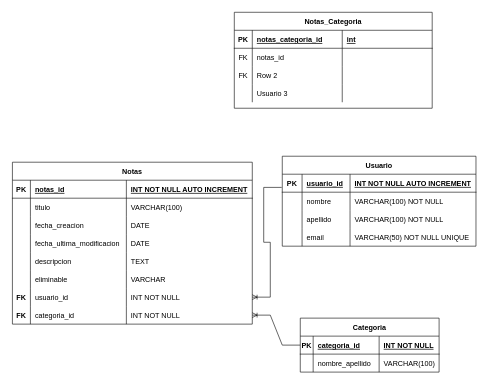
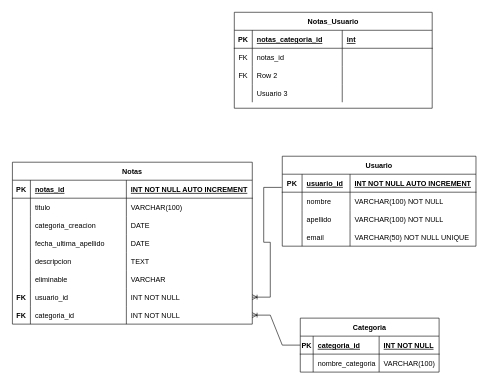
  <mxCell id="0" />
  <mxCell id="1" parent="0" />
  <mxCell id="2" value="Usuario" style="shape=table;startSize=30;container=1;collapsible=1;childLayout=tableLayout;fixedRows=1;rowLines=0;fontStyle=1;align=center;resizeLast=1;" vertex="1" parent="1"><mxGeometry x="470" y="260" width="323" height="150" as="geometry" /></mxCell>
  <mxCell id="3" value="" style="shape=tableRow;horizontal=0;startSize=0;swimlaneHead=0;swimlaneBody=0;fillColor=none;collapsible=0;dropTarget=0;points=[[0,0.5],[1,0.5]];portConstraint=eastwest;top=0;left=0;right=0;bottom=1;" vertex="1" parent="2"><mxGeometry y="30" width="323" height="30" as="geometry" /></mxCell>
  <mxCell id="4" value="PK" style="shape=partialRectangle;connectable=0;fillColor=none;top=0;left=0;bottom=0;right=0;fontStyle=1;overflow=hidden;" vertex="1" parent="3"><mxGeometry width="33" height="30" as="geometry"><mxRectangle width="33" height="30" as="alternateBounds" /></mxGeometry></mxCell>
  <mxCell id="5" value="usuario_id" style="shape=partialRectangle;connectable=0;fillColor=none;top=0;left=0;bottom=0;right=0;align=left;spacingLeft=6;fontStyle=5;overflow=hidden;" vertex="1" parent="3"><mxGeometry x="33" width="80" height="30" as="geometry"><mxRectangle width="80" height="30" as="alternateBounds" /></mxGeometry></mxCell>
  <mxCell id="6" value="INT NOT NULL AUTO INCREMENT" style="shape=partialRectangle;connectable=0;fillColor=none;top=0;left=0;bottom=0;right=0;align=left;spacingLeft=6;fontStyle=5;overflow=hidden;" vertex="1" parent="3"><mxGeometry x="113" width="210" height="30" as="geometry"><mxRectangle width="210" height="30" as="alternateBounds" /></mxGeometry></mxCell>
  <mxCell id="7" value="" style="shape=tableRow;horizontal=0;startSize=0;swimlaneHead=0;swimlaneBody=0;fillColor=none;collapsible=0;dropTarget=0;points=[[0,0.5],[1,0.5]];portConstraint=eastwest;top=0;left=0;right=0;bottom=0;" vertex="1" parent="2"><mxGeometry y="60" width="323" height="30" as="geometry" /></mxCell>
  <mxCell id="8" value="" style="shape=partialRectangle;connectable=0;fillColor=none;top=0;left=0;bottom=0;right=0;editable=1;overflow=hidden;" vertex="1" parent="7"><mxGeometry width="33" height="30" as="geometry"><mxRectangle width="33" height="30" as="alternateBounds" /></mxGeometry></mxCell>
  <mxCell id="9" value="nombre" style="shape=partialRectangle;connectable=0;fillColor=none;top=0;left=0;bottom=0;right=0;align=left;spacingLeft=6;overflow=hidden;" vertex="1" parent="7"><mxGeometry x="33" width="80" height="30" as="geometry"><mxRectangle width="80" height="30" as="alternateBounds" /></mxGeometry></mxCell>
  <mxCell id="10" value="VARCHAR(100) NOT NULL" style="shape=partialRectangle;connectable=0;fillColor=none;top=0;left=0;bottom=0;right=0;align=left;spacingLeft=6;overflow=hidden;" vertex="1" parent="7"><mxGeometry x="113" width="210" height="30" as="geometry"><mxRectangle width="210" height="30" as="alternateBounds" /></mxGeometry></mxCell>
  <mxCell id="11" style="shape=tableRow;horizontal=0;startSize=0;swimlaneHead=0;swimlaneBody=0;fillColor=none;collapsible=0;dropTarget=0;points=[[0,0.5],[1,0.5]];portConstraint=eastwest;top=0;left=0;right=0;bottom=0;" vertex="1" parent="2"><mxGeometry y="90" width="323" height="30" as="geometry" /></mxCell>
  <mxCell id="12" style="shape=partialRectangle;connectable=0;fillColor=none;top=0;left=0;bottom=0;right=0;editable=1;overflow=hidden;" vertex="1" parent="11"><mxGeometry width="33" height="30" as="geometry"><mxRectangle width="33" height="30" as="alternateBounds" /></mxGeometry></mxCell>
  <mxCell id="13" value="apellido" style="shape=partialRectangle;connectable=0;fillColor=none;top=0;left=0;bottom=0;right=0;align=left;spacingLeft=6;overflow=hidden;" vertex="1" parent="11"><mxGeometry x="33" width="80" height="30" as="geometry"><mxRectangle width="80" height="30" as="alternateBounds" /></mxGeometry></mxCell>
  <mxCell id="14" value="VARCHAR(100) NOT NULL" style="shape=partialRectangle;connectable=0;fillColor=none;top=0;left=0;bottom=0;right=0;align=left;spacingLeft=6;overflow=hidden;" vertex="1" parent="11"><mxGeometry x="113" width="210" height="30" as="geometry"><mxRectangle width="210" height="30" as="alternateBounds" /></mxGeometry></mxCell>
  <mxCell id="15" value="" style="shape=tableRow;horizontal=0;startSize=0;swimlaneHead=0;swimlaneBody=0;fillColor=none;collapsible=0;dropTarget=0;points=[[0,0.5],[1,0.5]];portConstraint=eastwest;top=0;left=0;right=0;bottom=0;" vertex="1" parent="2"><mxGeometry y="120" width="323" height="30" as="geometry" /></mxCell>
  <mxCell id="16" value="" style="shape=partialRectangle;connectable=0;fillColor=none;top=0;left=0;bottom=0;right=0;editable=1;overflow=hidden;" vertex="1" parent="15"><mxGeometry width="33" height="30" as="geometry"><mxRectangle width="33" height="30" as="alternateBounds" /></mxGeometry></mxCell>
  <mxCell id="17" value="email" style="shape=partialRectangle;connectable=0;fillColor=none;top=0;left=0;bottom=0;right=0;align=left;spacingLeft=6;overflow=hidden;" vertex="1" parent="15"><mxGeometry x="33" width="80" height="30" as="geometry"><mxRectangle width="80" height="30" as="alternateBounds" /></mxGeometry></mxCell>
  <mxCell id="18" value="VARCHAR(50) NOT NULL UNIQUE" style="shape=partialRectangle;connectable=0;fillColor=none;top=0;left=0;bottom=0;right=0;align=left;spacingLeft=6;overflow=hidden;" vertex="1" parent="15"><mxGeometry x="113" width="210" height="30" as="geometry"><mxRectangle width="210" height="30" as="alternateBounds" /></mxGeometry></mxCell>
  <mxCell id="19" value="Notas" style="shape=table;startSize=30;container=1;collapsible=1;childLayout=tableLayout;fixedRows=1;rowLines=0;fontStyle=1;align=center;resizeLast=1;" vertex="1" parent="1"><mxGeometry x="20" y="270" width="400" height="270" as="geometry" /></mxCell>
  <mxCell id="20" value="" style="shape=tableRow;horizontal=0;startSize=0;swimlaneHead=0;swimlaneBody=0;fillColor=none;collapsible=0;dropTarget=0;points=[[0,0.5],[1,0.5]];portConstraint=eastwest;top=0;left=0;right=0;bottom=1;" vertex="1" parent="19"><mxGeometry y="30" width="400" height="30" as="geometry" /></mxCell>
  <mxCell id="21" value="PK" style="shape=partialRectangle;connectable=0;fillColor=none;top=0;left=0;bottom=0;right=0;fontStyle=1;overflow=hidden;" vertex="1" parent="20"><mxGeometry width="30" height="30" as="geometry"><mxRectangle width="30" height="30" as="alternateBounds" /></mxGeometry></mxCell>
  <mxCell id="22" value="notas_id" style="shape=partialRectangle;connectable=0;fillColor=none;top=0;left=0;bottom=0;right=0;align=left;spacingLeft=6;fontStyle=5;overflow=hidden;" vertex="1" parent="20"><mxGeometry x="30" width="160" height="30" as="geometry"><mxRectangle width="160" height="30" as="alternateBounds" /></mxGeometry></mxCell>
  <mxCell id="23" value="INT NOT NULL AUTO INCREMENT" style="shape=partialRectangle;connectable=0;fillColor=none;top=0;left=0;bottom=0;right=0;align=left;spacingLeft=6;fontStyle=5;overflow=hidden;" vertex="1" parent="20"><mxGeometry x="190" width="210" height="30" as="geometry"><mxRectangle width="210" height="30" as="alternateBounds" /></mxGeometry></mxCell>
  <mxCell id="24" style="shape=tableRow;horizontal=0;startSize=0;swimlaneHead=0;swimlaneBody=0;fillColor=none;collapsible=0;dropTarget=0;points=[[0,0.5],[1,0.5]];portConstraint=eastwest;top=0;left=0;right=0;bottom=0;" vertex="1" parent="19"><mxGeometry y="60" width="400" height="30" as="geometry" /></mxCell>
  <mxCell id="25" style="shape=partialRectangle;connectable=0;fillColor=none;top=0;left=0;bottom=0;right=0;editable=1;overflow=hidden;" vertex="1" parent="24"><mxGeometry width="30" height="30" as="geometry"><mxRectangle width="30" height="30" as="alternateBounds" /></mxGeometry></mxCell>
  <mxCell id="26" value="titulo" style="shape=partialRectangle;connectable=0;fillColor=none;top=0;left=0;bottom=0;right=0;align=left;spacingLeft=6;overflow=hidden;" vertex="1" parent="24"><mxGeometry x="30" width="160" height="30" as="geometry"><mxRectangle width="160" height="30" as="alternateBounds" /></mxGeometry></mxCell>
  <mxCell id="27" value="VARCHAR(100)" style="shape=partialRectangle;connectable=0;fillColor=none;top=0;left=0;bottom=0;right=0;align=left;spacingLeft=6;overflow=hidden;" vertex="1" parent="24"><mxGeometry x="190" width="210" height="30" as="geometry"><mxRectangle width="210" height="30" as="alternateBounds" /></mxGeometry></mxCell>
  <mxCell id="28" value="" style="shape=tableRow;horizontal=0;startSize=0;swimlaneHead=0;swimlaneBody=0;fillColor=none;collapsible=0;dropTarget=0;points=[[0,0.5],[1,0.5]];portConstraint=eastwest;top=0;left=0;right=0;bottom=0;" vertex="1" parent="19"><mxGeometry y="90" width="400" height="30" as="geometry" /></mxCell>
  <mxCell id="29" value="" style="shape=partialRectangle;connectable=0;fillColor=none;top=0;left=0;bottom=0;right=0;editable=1;overflow=hidden;" vertex="1" parent="28"><mxGeometry width="30" height="30" as="geometry"><mxRectangle width="30" height="30" as="alternateBounds" /></mxGeometry></mxCell>
- <mxCell id="30" value="fecha_creacion" style="shape=partialRectangle;connectable=0;fillColor=none;top=0;left=0;bottom=0;right=0;align=left;spacingLeft=6;overflow=hidden;" vertex="1" parent="28"><mxGeometry x="30" width="160" height="30" as="geometry"><mxRectangle width="160" height="30" as="alternateBounds" /></mxGeometry></mxCell>
+ <mxCell id="30" value="categoria_creacion" style="shape=partialRectangle;connectable=0;fillColor=none;top=0;left=0;bottom=0;right=0;align=left;spacingLeft=6;overflow=hidden;" vertex="1" parent="28"><mxGeometry x="30" width="160" height="30" as="geometry"><mxRectangle width="160" height="30" as="alternateBounds" /></mxGeometry></mxCell>
  <mxCell id="31" value="DATE" style="shape=partialRectangle;connectable=0;fillColor=none;top=0;left=0;bottom=0;right=0;align=left;spacingLeft=6;overflow=hidden;" vertex="1" parent="28"><mxGeometry x="190" width="210" height="30" as="geometry"><mxRectangle width="210" height="30" as="alternateBounds" /></mxGeometry></mxCell>
  <mxCell id="32" value="" style="shape=tableRow;horizontal=0;startSize=0;swimlaneHead=0;swimlaneBody=0;fillColor=none;collapsible=0;dropTarget=0;points=[[0,0.5],[1,0.5]];portConstraint=eastwest;top=0;left=0;right=0;bottom=0;" vertex="1" parent="19"><mxGeometry y="120" width="400" height="30" as="geometry" /></mxCell>
  <mxCell id="33" value="" style="shape=partialRectangle;connectable=0;fillColor=none;top=0;left=0;bottom=0;right=0;editable=1;overflow=hidden;" vertex="1" parent="32"><mxGeometry width="30" height="30" as="geometry"><mxRectangle width="30" height="30" as="alternateBounds" /></mxGeometry></mxCell>
- <mxCell id="34" value="fecha_ultima_modificacion" style="shape=partialRectangle;connectable=0;fillColor=none;top=0;left=0;bottom=0;right=0;align=left;spacingLeft=6;overflow=hidden;" vertex="1" parent="32"><mxGeometry x="30" width="160" height="30" as="geometry"><mxRectangle width="160" height="30" as="alternateBounds" /></mxGeometry></mxCell>
+ <mxCell id="34" value="fecha_ultima_apellido" style="shape=partialRectangle;connectable=0;fillColor=none;top=0;left=0;bottom=0;right=0;align=left;spacingLeft=6;overflow=hidden;" vertex="1" parent="32"><mxGeometry x="30" width="160" height="30" as="geometry"><mxRectangle width="160" height="30" as="alternateBounds" /></mxGeometry></mxCell>
  <mxCell id="35" value="DATE" style="shape=partialRectangle;connectable=0;fillColor=none;top=0;left=0;bottom=0;right=0;align=left;spacingLeft=6;overflow=hidden;" vertex="1" parent="32"><mxGeometry x="190" width="210" height="30" as="geometry"><mxRectangle width="210" height="30" as="alternateBounds" /></mxGeometry></mxCell>
  <mxCell id="36" style="shape=tableRow;horizontal=0;startSize=0;swimlaneHead=0;swimlaneBody=0;fillColor=none;collapsible=0;dropTarget=0;points=[[0,0.5],[1,0.5]];portConstraint=eastwest;top=0;left=0;right=0;bottom=0;" vertex="1" parent="19"><mxGeometry y="150" width="400" height="30" as="geometry" /></mxCell>
  <mxCell id="37" style="shape=partialRectangle;connectable=0;fillColor=none;top=0;left=0;bottom=0;right=0;editable=1;overflow=hidden;" vertex="1" parent="36"><mxGeometry width="30" height="30" as="geometry"><mxRectangle width="30" height="30" as="alternateBounds" /></mxGeometry></mxCell>
  <mxCell id="38" value="descripcion" style="shape=partialRectangle;connectable=0;fillColor=none;top=0;left=0;bottom=0;right=0;align=left;spacingLeft=6;overflow=hidden;" vertex="1" parent="36"><mxGeometry x="30" width="160" height="30" as="geometry"><mxRectangle width="160" height="30" as="alternateBounds" /></mxGeometry></mxCell>
  <mxCell id="39" value="TEXT" style="shape=partialRectangle;connectable=0;fillColor=none;top=0;left=0;bottom=0;right=0;align=left;spacingLeft=6;overflow=hidden;" vertex="1" parent="36"><mxGeometry x="190" width="210" height="30" as="geometry"><mxRectangle width="210" height="30" as="alternateBounds" /></mxGeometry></mxCell>
  <mxCell id="40" style="shape=tableRow;horizontal=0;startSize=0;swimlaneHead=0;swimlaneBody=0;fillColor=none;collapsible=0;dropTarget=0;points=[[0,0.5],[1,0.5]];portConstraint=eastwest;top=0;left=0;right=0;bottom=0;" vertex="1" parent="19"><mxGeometry y="180" width="400" height="30" as="geometry" /></mxCell>
  <mxCell id="41" style="shape=partialRectangle;connectable=0;fillColor=none;top=0;left=0;bottom=0;right=0;editable=1;overflow=hidden;fontStyle=1" vertex="1" parent="40"><mxGeometry width="30" height="30" as="geometry"><mxRectangle width="30" height="30" as="alternateBounds" /></mxGeometry></mxCell>
  <mxCell id="42" value="eliminable" style="shape=partialRectangle;connectable=0;fillColor=none;top=0;left=0;bottom=0;right=0;align=left;spacingLeft=6;overflow=hidden;" vertex="1" parent="40"><mxGeometry x="30" width="160" height="30" as="geometry"><mxRectangle width="160" height="30" as="alternateBounds" /></mxGeometry></mxCell>
  <mxCell id="43" value="VARCHAR" style="shape=partialRectangle;connectable=0;fillColor=none;top=0;left=0;bottom=0;right=0;align=left;spacingLeft=6;overflow=hidden;" vertex="1" parent="40"><mxGeometry x="190" width="210" height="30" as="geometry"><mxRectangle width="210" height="30" as="alternateBounds" /></mxGeometry></mxCell>
  <mxCell id="44" style="shape=tableRow;horizontal=0;startSize=0;swimlaneHead=0;swimlaneBody=0;fillColor=none;collapsible=0;dropTarget=0;points=[[0,0.5],[1,0.5]];portConstraint=eastwest;top=0;left=0;right=0;bottom=0;" vertex="1" parent="19"><mxGeometry y="210" width="400" height="30" as="geometry" /></mxCell>
  <mxCell id="45" value="FK" style="shape=partialRectangle;connectable=0;fillColor=none;top=0;left=0;bottom=0;right=0;editable=1;overflow=hidden;fontStyle=1" vertex="1" parent="44"><mxGeometry width="30" height="30" as="geometry"><mxRectangle width="30" height="30" as="alternateBounds" /></mxGeometry></mxCell>
  <mxCell id="46" value="usuario_id" style="shape=partialRectangle;connectable=0;fillColor=none;top=0;left=0;bottom=0;right=0;align=left;spacingLeft=6;overflow=hidden;" vertex="1" parent="44"><mxGeometry x="30" width="160" height="30" as="geometry"><mxRectangle width="160" height="30" as="alternateBounds" /></mxGeometry></mxCell>
  <mxCell id="47" value="INT NOT NULL" style="shape=partialRectangle;connectable=0;fillColor=none;top=0;left=0;bottom=0;right=0;align=left;spacingLeft=6;overflow=hidden;" vertex="1" parent="44"><mxGeometry x="190" width="210" height="30" as="geometry"><mxRectangle width="210" height="30" as="alternateBounds" /></mxGeometry></mxCell>
  <mxCell id="48" style="shape=tableRow;horizontal=0;startSize=0;swimlaneHead=0;swimlaneBody=0;fillColor=none;collapsible=0;dropTarget=0;points=[[0,0.5],[1,0.5]];portConstraint=eastwest;top=0;left=0;right=0;bottom=0;" vertex="1" parent="19"><mxGeometry y="240" width="400" height="30" as="geometry" /></mxCell>
  <mxCell id="49" value="FK" style="shape=partialRectangle;connectable=0;fillColor=none;top=0;left=0;bottom=0;right=0;editable=1;overflow=hidden;fontStyle=1" vertex="1" parent="48"><mxGeometry width="30" height="30" as="geometry"><mxRectangle width="30" height="30" as="alternateBounds" /></mxGeometry></mxCell>
  <mxCell id="50" value="categoria_id" style="shape=partialRectangle;connectable=0;fillColor=none;top=0;left=0;bottom=0;right=0;align=left;spacingLeft=6;overflow=hidden;" vertex="1" parent="48"><mxGeometry x="30" width="160" height="30" as="geometry"><mxRectangle width="160" height="30" as="alternateBounds" /></mxGeometry></mxCell>
  <mxCell id="51" value="INT NOT NULL" style="shape=partialRectangle;connectable=0;fillColor=none;top=0;left=0;bottom=0;right=0;align=left;spacingLeft=6;overflow=hidden;" vertex="1" parent="48"><mxGeometry x="190" width="210" height="30" as="geometry"><mxRectangle width="210" height="30" as="alternateBounds" /></mxGeometry></mxCell>
- <mxCell id="52" value="Notas_Categoria" style="shape=table;startSize=30;container=1;collapsible=1;childLayout=tableLayout;fixedRows=1;rowLines=0;fontStyle=1;align=center;resizeLast=1;" vertex="1" parent="1"><mxGeometry x="390" width="330" height="160" as="geometry" y="20" /></mxCell>
+ <mxCell id="52" value="Notas_Usuario" style="shape=table;startSize=30;container=1;collapsible=1;childLayout=tableLayout;fixedRows=1;rowLines=0;fontStyle=1;align=center;resizeLast=1;" vertex="1" parent="1"><mxGeometry x="390" width="330" height="160" as="geometry" y="20" /></mxCell>
  <mxCell id="53" value="" style="shape=tableRow;horizontal=0;startSize=0;swimlaneHead=0;swimlaneBody=0;fillColor=none;collapsible=0;dropTarget=0;points=[[0,0.5],[1,0.5]];portConstraint=eastwest;top=0;left=0;right=0;bottom=1;" vertex="1" parent="52"><mxGeometry y="30" width="330" height="30" as="geometry" /></mxCell>
  <mxCell id="54" value="PK" style="shape=partialRectangle;connectable=0;fillColor=none;top=0;left=0;bottom=0;right=0;fontStyle=1;overflow=hidden;" vertex="1" parent="53"><mxGeometry width="30" height="30" as="geometry"><mxRectangle width="30" height="30" as="alternateBounds" /></mxGeometry></mxCell>
  <mxCell id="55" value="notas_categoria_id" style="shape=partialRectangle;connectable=0;fillColor=none;top=0;left=0;bottom=0;right=0;align=left;spacingLeft=6;fontStyle=5;overflow=hidden;" vertex="1" parent="53"><mxGeometry x="30" width="150" height="30" as="geometry"><mxRectangle width="150" height="30" as="alternateBounds" /></mxGeometry></mxCell>
  <mxCell id="56" value="int" style="shape=partialRectangle;connectable=0;fillColor=none;top=0;left=0;bottom=0;right=0;align=left;spacingLeft=6;fontStyle=5;overflow=hidden;" vertex="1" parent="53"><mxGeometry x="180" width="150" height="30" as="geometry"><mxRectangle width="150" height="30" as="alternateBounds" /></mxGeometry></mxCell>
  <mxCell id="57" value="" style="shape=tableRow;horizontal=0;startSize=0;swimlaneHead=0;swimlaneBody=0;fillColor=none;collapsible=0;dropTarget=0;points=[[0,0.5],[1,0.5]];portConstraint=eastwest;top=0;left=0;right=0;bottom=0;" vertex="1" parent="52"><mxGeometry y="60" width="330" height="30" as="geometry" /></mxCell>
  <mxCell id="58" value="FK" style="shape=partialRectangle;connectable=0;fillColor=none;top=0;left=0;bottom=0;right=0;editable=1;overflow=hidden;" vertex="1" parent="57"><mxGeometry width="30" height="30" as="geometry"><mxRectangle width="30" height="30" as="alternateBounds" /></mxGeometry></mxCell>
  <mxCell id="59" value="notas_id" style="shape=partialRectangle;connectable=0;fillColor=none;top=0;left=0;bottom=0;right=0;align=left;spacingLeft=6;overflow=hidden;" vertex="1" parent="57"><mxGeometry x="30" width="150" height="30" as="geometry"><mxRectangle width="150" height="30" as="alternateBounds" /></mxGeometry></mxCell>
  <mxCell id="60" style="shape=partialRectangle;connectable=0;fillColor=none;top=0;left=0;bottom=0;right=0;align=left;spacingLeft=6;overflow=hidden;" vertex="1" parent="57"><mxGeometry x="180" width="150" height="30" as="geometry"><mxRectangle width="150" height="30" as="alternateBounds" /></mxGeometry></mxCell>
  <mxCell id="61" value="" style="shape=tableRow;horizontal=0;startSize=0;swimlaneHead=0;swimlaneBody=0;fillColor=none;collapsible=0;dropTarget=0;points=[[0,0.5],[1,0.5]];portConstraint=eastwest;top=0;left=0;right=0;bottom=0;" vertex="1" parent="52"><mxGeometry y="90" width="330" height="30" as="geometry" /></mxCell>
  <mxCell id="62" value="FK" style="shape=partialRectangle;connectable=0;fillColor=none;top=0;left=0;bottom=0;right=0;editable=1;overflow=hidden;" vertex="1" parent="61"><mxGeometry width="30" height="30" as="geometry"><mxRectangle width="30" height="30" as="alternateBounds" /></mxGeometry></mxCell>
  <mxCell id="63" value="Row 2" style="shape=partialRectangle;connectable=0;fillColor=none;top=0;left=0;bottom=0;right=0;align=left;spacingLeft=6;overflow=hidden;" vertex="1" parent="61"><mxGeometry x="30" width="150" height="30" as="geometry"><mxRectangle width="150" height="30" as="alternateBounds" /></mxGeometry></mxCell>
  <mxCell id="64" style="shape=partialRectangle;connectable=0;fillColor=none;top=0;left=0;bottom=0;right=0;align=left;spacingLeft=6;overflow=hidden;" vertex="1" parent="61"><mxGeometry x="180" width="150" height="30" as="geometry"><mxRectangle width="150" height="30" as="alternateBounds" /></mxGeometry></mxCell>
  <mxCell id="65" value="" style="shape=tableRow;horizontal=0;startSize=0;swimlaneHead=0;swimlaneBody=0;fillColor=none;collapsible=0;dropTarget=0;points=[[0,0.5],[1,0.5]];portConstraint=eastwest;top=0;left=0;right=0;bottom=0;" vertex="1" parent="52"><mxGeometry y="120" width="330" height="30" as="geometry" /></mxCell>
  <mxCell id="66" value="" style="shape=partialRectangle;connectable=0;fillColor=none;top=0;left=0;bottom=0;right=0;editable=1;overflow=hidden;" vertex="1" parent="65"><mxGeometry width="30" height="30" as="geometry"><mxRectangle width="30" height="30" as="alternateBounds" /></mxGeometry></mxCell>
  <mxCell id="67" value="Usuario 3" style="shape=partialRectangle;connectable=0;fillColor=none;top=0;left=0;bottom=0;right=0;align=left;spacingLeft=6;overflow=hidden;" vertex="1" parent="65"><mxGeometry x="30" width="150" height="30" as="geometry"><mxRectangle width="150" height="30" as="alternateBounds" /></mxGeometry></mxCell>
  <mxCell id="68" style="shape=partialRectangle;connectable=0;fillColor=none;top=0;left=0;bottom=0;right=0;align=left;spacingLeft=6;overflow=hidden;" vertex="1" parent="65"><mxGeometry x="180" width="150" height="30" as="geometry"><mxRectangle width="150" height="30" as="alternateBounds" /></mxGeometry></mxCell>
  <mxCell id="69" value="Categoria" style="shape=table;startSize=30;container=1;collapsible=1;childLayout=tableLayout;fixedRows=1;rowLines=0;fontStyle=1;align=center;resizeLast=1;" vertex="1" parent="1"><mxGeometry x="500" y="530" width="231.5" height="90" as="geometry" /></mxCell>
  <mxCell id="70" value="" style="shape=tableRow;horizontal=0;startSize=0;swimlaneHead=0;swimlaneBody=0;fillColor=none;collapsible=0;dropTarget=0;points=[[0,0.5],[1,0.5]];portConstraint=eastwest;top=0;left=0;right=0;bottom=1;" vertex="1" parent="69"><mxGeometry y="30" width="231.5" height="30" as="geometry" /></mxCell>
  <mxCell id="71" value="PK" style="shape=partialRectangle;connectable=0;fillColor=none;top=0;left=0;bottom=0;right=0;fontStyle=1;overflow=hidden;" vertex="1" parent="70"><mxGeometry width="21.5" height="30" as="geometry"><mxRectangle width="21.5" height="30" as="alternateBounds" /></mxGeometry></mxCell>
  <mxCell id="72" value="categoria_id" style="shape=partialRectangle;connectable=0;fillColor=none;top=0;left=0;bottom=0;right=0;align=left;spacingLeft=6;fontStyle=5;overflow=hidden;" vertex="1" parent="70"><mxGeometry x="21.5" width="110" height="30" as="geometry"><mxRectangle width="110" height="30" as="alternateBounds" /></mxGeometry></mxCell>
  <mxCell id="73" value="INT NOT NULL" style="shape=partialRectangle;connectable=0;fillColor=none;top=0;left=0;bottom=0;right=0;align=left;spacingLeft=6;fontStyle=5;overflow=hidden;" vertex="1" parent="70"><mxGeometry x="131.5" width="100" height="30" as="geometry"><mxRectangle width="100" height="30" as="alternateBounds" /></mxGeometry></mxCell>
  <mxCell id="74" value="" style="shape=tableRow;horizontal=0;startSize=0;swimlaneHead=0;swimlaneBody=0;fillColor=none;collapsible=0;dropTarget=0;points=[[0,0.5],[1,0.5]];portConstraint=eastwest;top=0;left=0;right=0;bottom=0;" vertex="1" parent="69"><mxGeometry y="60" width="231.5" height="30" as="geometry" /></mxCell>
  <mxCell id="75" value="" style="shape=partialRectangle;connectable=0;fillColor=none;top=0;left=0;bottom=0;right=0;editable=1;overflow=hidden;" vertex="1" parent="74"><mxGeometry width="21.5" height="30" as="geometry"><mxRectangle width="21.5" height="30" as="alternateBounds" /></mxGeometry></mxCell>
- <mxCell id="76" value="nombre_apellido" style="shape=partialRectangle;connectable=0;fillColor=none;top=0;left=0;bottom=0;right=0;align=left;spacingLeft=6;overflow=hidden;" vertex="1" parent="74"><mxGeometry x="21.5" width="110" height="30" as="geometry"><mxRectangle width="110" height="30" as="alternateBounds" /></mxGeometry></mxCell>
+ <mxCell id="76" value="nombre_categoria" style="shape=partialRectangle;connectable=0;fillColor=none;top=0;left=0;bottom=0;right=0;align=left;spacingLeft=6;overflow=hidden;" vertex="1" parent="74"><mxGeometry x="21.5" width="110" height="30" as="geometry"><mxRectangle width="110" height="30" as="alternateBounds" /></mxGeometry></mxCell>
  <mxCell id="77" value="VARCHAR(100)" style="shape=partialRectangle;connectable=0;fillColor=none;top=0;left=0;bottom=0;right=0;align=left;spacingLeft=6;overflow=hidden;" vertex="1" parent="74"><mxGeometry x="131.5" width="100" height="30" as="geometry"><mxRectangle width="100" height="30" as="alternateBounds" /></mxGeometry></mxCell>
  <mxCell id="78" value="" style="edgeStyle=entityRelationEdgeStyle;fontSize=12;html=1;endArrow=ERoneToMany;rounded=0;exitX=-0.003;exitY=0.733;exitDx=0;exitDy=0;exitPerimeter=0;" edge="1" parent="1" source="3" target="44"><mxGeometry width="100" height="100" relative="1" as="geometry"><mxPoint x="360" y="460" as="sourcePoint" /><mxPoint x="500" y="470" as="targetPoint" /></mxGeometry></mxCell>
  <mxCell id="79" value="" style="edgeStyle=entityRelationEdgeStyle;fontSize=12;html=1;endArrow=ERoneToMany;rounded=0;" edge="1" parent="1" source="70" target="48"><mxGeometry width="100" height="100" relative="1" as="geometry"><mxPoint x="400" y="620" as="sourcePoint" /><mxPoint x="460" y="360" as="targetPoint" /></mxGeometry></mxCell>
